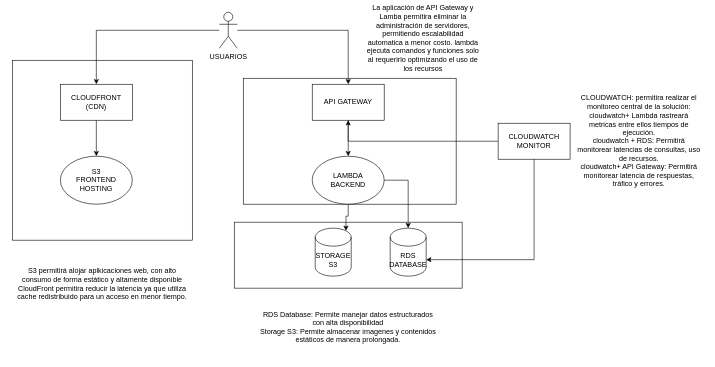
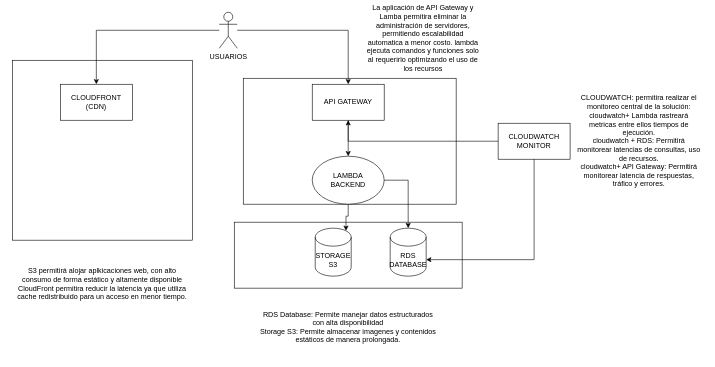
  <mxCell id="0" />
  <mxCell id="1" parent="0" />
  <mxCell id="2" value="" style="rounded=0;whiteSpace=wrap;html=1;" vertex="1" parent="1"><mxGeometry x="390" y="370" width="380" height="110" as="geometry" /></mxCell>
  <mxCell id="3" value="" style="rounded=0;whiteSpace=wrap;html=1;" vertex="1" parent="1"><mxGeometry x="405" y="130" width="355" height="210" as="geometry" /></mxCell>
  <mxCell id="4" value="" style="whiteSpace=wrap;html=1;aspect=fixed;" vertex="1" parent="1"><mxGeometry x="20" y="100" width="300" height="300" as="geometry" /></mxCell>
  <mxCell id="5" style="edgeStyle=orthogonalEdgeStyle;rounded=0;orthogonalLoop=1;jettySize=auto;html=1;" edge="1" parent="1" source="7" target="9"><mxGeometry relative="1" as="geometry" /></mxCell>
  <mxCell id="6" style="edgeStyle=orthogonalEdgeStyle;rounded=0;orthogonalLoop=1;jettySize=auto;html=1;entryX=0.5;entryY=0;entryDx=0;entryDy=0;" edge="1" parent="1" source="7" target="12"><mxGeometry relative="1" as="geometry" /></mxCell>
  <mxCell id="7" value="USUARIOS" style="shape=umlActor;verticalLabelPosition=bottom;verticalAlign=top;html=1;outlineConnect=0;" vertex="1" parent="1"><mxGeometry x="365" y="20" width="30" height="60" as="geometry" /></mxCell>
- <mxCell id="8" style="edgeStyle=orthogonalEdgeStyle;rounded=0;orthogonalLoop=1;jettySize=auto;html=1;entryX=0.5;entryY=0;entryDx=0;entryDy=0;" edge="1" parent="1" source="9" target="10"><mxGeometry relative="1" as="geometry" /></mxCell>
  <mxCell id="9" value="CLOUDFRONT&lt;div&gt;(CDN)&lt;/div&gt;" style="rounded=0;whiteSpace=wrap;html=1;" vertex="1" parent="1"><mxGeometry x="100" y="140" width="120" height="60" as="geometry" /></mxCell>
- <mxCell id="10" value="S3&lt;div&gt;FRONTEND HOSTING&lt;/div&gt;" style="ellipse;whiteSpace=wrap;html=1;" vertex="1" parent="1"><mxGeometry x="100" y="260" width="120" height="80" as="geometry" /></mxCell>
  <mxCell id="11" style="edgeStyle=orthogonalEdgeStyle;rounded=0;orthogonalLoop=1;jettySize=auto;html=1;entryX=0.5;entryY=0;entryDx=0;entryDy=0;" edge="1" parent="1" source="12" target="13"><mxGeometry relative="1" as="geometry" /></mxCell>
  <mxCell id="12" value="API GATEWAY" style="rounded=0;whiteSpace=wrap;html=1;" vertex="1" parent="1"><mxGeometry x="520" y="140" width="120" height="60" as="geometry" /></mxCell>
  <mxCell id="13" value="LAMBDA&lt;div&gt;BACKEND&lt;/div&gt;" style="ellipse;whiteSpace=wrap;html=1;" vertex="1" parent="1"><mxGeometry x="520" y="260" width="120" height="80" as="geometry" /></mxCell>
  <mxCell id="14" value="STORAGE&lt;div&gt;S3&lt;/div&gt;" style="shape=cylinder3;whiteSpace=wrap;html=1;boundedLbl=1;backgroundOutline=1;size=15;" vertex="1" parent="1"><mxGeometry x="525" y="380" width="60" height="80" as="geometry" /></mxCell>
  <mxCell id="15" value="RDS&lt;div&gt;DATABASE&lt;/div&gt;" style="shape=cylinder3;whiteSpace=wrap;html=1;boundedLbl=1;backgroundOutline=1;size=15;" vertex="1" parent="1"><mxGeometry x="650" y="380" width="60" height="80" as="geometry" /></mxCell>
  <mxCell id="16" style="edgeStyle=orthogonalEdgeStyle;rounded=0;orthogonalLoop=1;jettySize=auto;html=1;entryX=0.855;entryY=0;entryDx=0;entryDy=4.35;entryPerimeter=0;" edge="1" parent="1" source="13" target="14"><mxGeometry relative="1" as="geometry" /></mxCell>
  <mxCell id="17" style="edgeStyle=orthogonalEdgeStyle;rounded=0;orthogonalLoop=1;jettySize=auto;html=1;entryX=0.5;entryY=0;entryDx=0;entryDy=0;entryPerimeter=0;" edge="1" parent="1" source="13" target="15"><mxGeometry relative="1" as="geometry" /></mxCell>
  <mxCell id="18" value="S3 permitirá alojar aplkicaciones web, con alto consumo de forma estático y altamente disponible&lt;div&gt;CloudFront permitira reducir la latencia ya que utiliza cache redistribuido para un acceso en menor tiempo.&lt;/div&gt;" style="text;html=1;align=center;verticalAlign=middle;whiteSpace=wrap;rounded=0;" vertex="1" parent="1"><mxGeometry x="20" y="405" width="300" height="135" as="geometry" /></mxCell>
  <mxCell id="19" value="La aplicación de API Gateway y Lamba permitira eliminar la administración de servidores, permitiendo escalabilidad automatica a menor costo. lambda ejecuta comandos y funciones solo al requerirlo optimizando el uso de los recursos" style="text;html=1;align=center;verticalAlign=middle;whiteSpace=wrap;rounded=0;" vertex="1" parent="1"><mxGeometry x="610" y="20" width="190" height="85" as="geometry" /></mxCell>
  <mxCell id="20" value="RDS Database: Permite manejar datos estructurados con alta disponibilidad&lt;div&gt;Storage S3: Permite almacenar imagenes y contenidos estáticos de manera prolongada.&lt;/div&gt;" style="text;html=1;align=center;verticalAlign=middle;whiteSpace=wrap;rounded=0;" vertex="1" parent="1"><mxGeometry x="430" y="500" width="300" height="90" as="geometry" /></mxCell>
  <mxCell id="21" style="edgeStyle=orthogonalEdgeStyle;rounded=0;orthogonalLoop=1;jettySize=auto;html=1;" edge="1" parent="1" source="22" target="12"><mxGeometry relative="1" as="geometry" /></mxCell>
  <mxCell id="22" value="CLOUDWATCH&lt;div&gt;MONITOR&lt;/div&gt;" style="rounded=0;whiteSpace=wrap;html=1;" vertex="1" parent="1"><mxGeometry x="830" y="205" width="120" height="60" as="geometry" /></mxCell>
  <mxCell id="23" style="edgeStyle=orthogonalEdgeStyle;rounded=0;orthogonalLoop=1;jettySize=auto;html=1;entryX=1;entryY=0;entryDx=0;entryDy=52.5;entryPerimeter=0;" edge="1" parent="1" source="22" target="15"><mxGeometry relative="1" as="geometry"><Array as="points"><mxPoint x="890" y="433" /></Array></mxGeometry></mxCell>
  <mxCell id="24" value="CLOUDWATCH: permitira realizar el monitoreo central de la solución:&lt;div&gt;cloudwatch+ Lambda rastreará metricas entre ellos tiempos de ejecución.&lt;/div&gt;&lt;div&gt;cloudwatch + RDS: Permitirá monitorear latencias de consultas, uso de recursos.&lt;/div&gt;&lt;div&gt;cloudwatch+ API Gateway: Permitirá monitorear latencia de respuestas, tráfico y errores.&lt;/div&gt;" style="text;html=1;align=center;verticalAlign=middle;whiteSpace=wrap;rounded=0;" vertex="1" parent="1"><mxGeometry x="960" y="160" width="210" height="150" as="geometry" /></mxCell>
